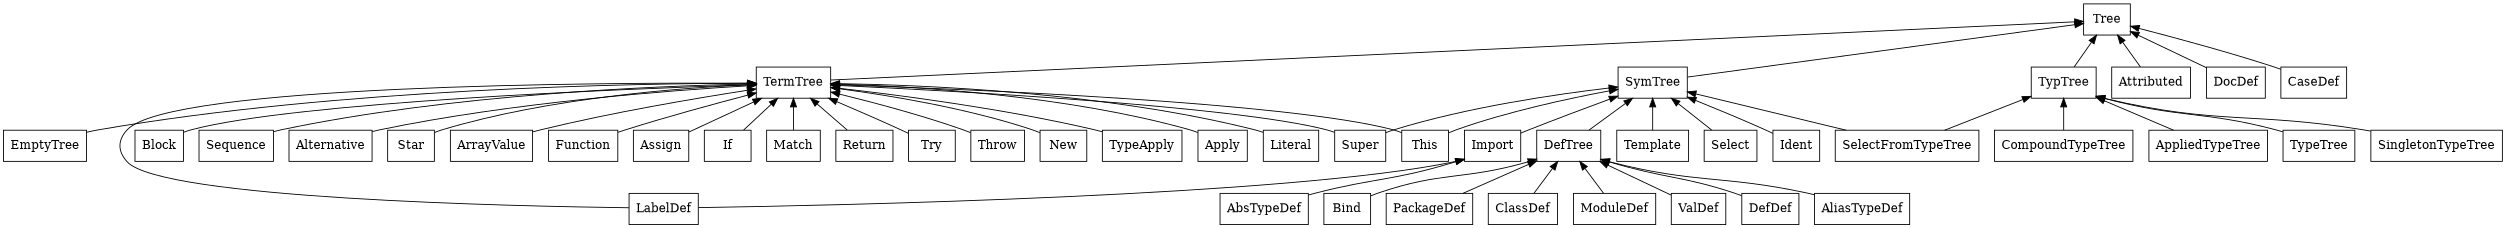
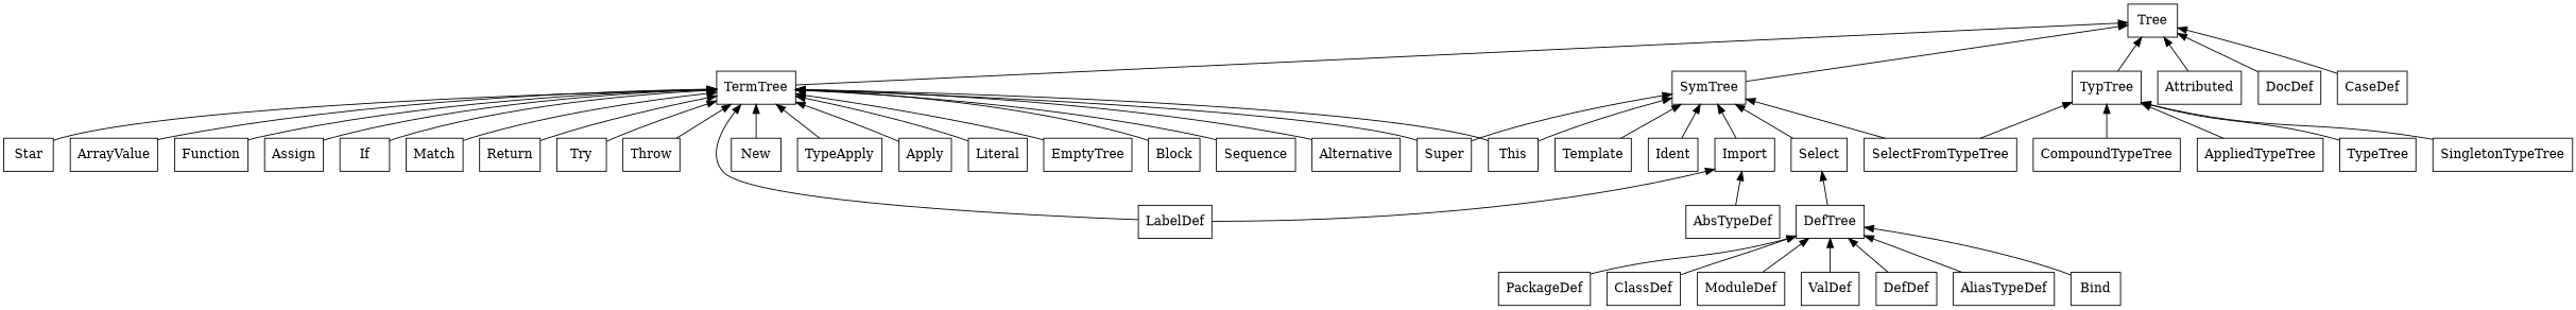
  digraph {
    rank=max
    rankdir=BT
    node [shape=record]
    SymTree
    Tree
    DefTree
    TermTree
    TypTree
    EmptyTree
    PackageDef
    ClassDef
    ModuleDef
    ValDef
    DefDef
    AbsTypeDef
    Import
    AliasTypeDef
    LabelDef
    Attributed
    DocDef
    Template
    Block
    CaseDef
    Sequence
    Alternative
    Star
    Bind
    ArrayValue
    Function
    Assign
    If
    Match
    Return
    Try
    Throw
    New
    TypeApply
    Apply
    Super
    This
    Select
    Ident
    Literal
    TypeTree
    SingletonTypeTree
    SelectFromTypeTree
    CompoundTypeTree
    AppliedTypeTree
    SymTree -> Tree
-   DefTree -> SymTree
+   DefTree -> Select
    TermTree -> Tree
    TypTree -> Tree
    EmptyTree -> TermTree
    PackageDef -> DefTree
    ClassDef -> DefTree
    ModuleDef -> DefTree
    ValDef -> DefTree
    DefDef -> DefTree
    AbsTypeDef -> Import
    Import -> SymTree
    AliasTypeDef -> DefTree
    LabelDef -> TermTree
    LabelDef -> Import
    Attributed -> Tree
    DocDef -> Tree
    Template -> SymTree
    Block -> TermTree
    CaseDef -> Tree
    Sequence -> TermTree
    Alternative -> TermTree
    Star -> TermTree
    Bind -> DefTree
    ArrayValue -> TermTree
    Function -> TermTree
    Assign -> TermTree
    If -> TermTree
    Match -> TermTree
    Return -> TermTree
    Try -> TermTree
    Throw -> TermTree
    New -> TermTree
    TypeApply -> TermTree
    Apply -> TermTree
    Super -> SymTree
    Super -> TermTree
    This -> SymTree
    This -> TermTree
    Select -> SymTree
    Ident -> SymTree
    Literal -> TermTree
    TypeTree -> TypTree
    SingletonTypeTree -> TypTree
    SelectFromTypeTree -> SymTree
    SelectFromTypeTree -> TypTree
    CompoundTypeTree -> TypTree
    AppliedTypeTree -> TypTree
  }
